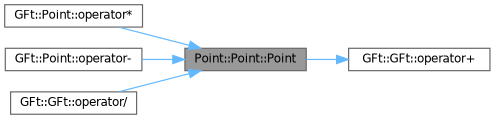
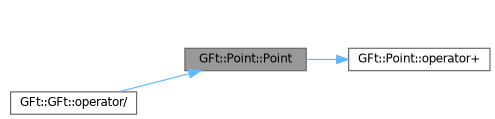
  digraph {
    rankdir=RL
    node [color=grey40 fillcolor=white fontname=Helvetica fontsize=10 shape=box style=filled]
    edge [color=steelblue1 dir=back fontname=Helvetica fontsize=10 labelfontname=Helvetica labelfontsize=10 style=solid]
-   n1 [color=gray40 fillcolor=grey60 fontcolor=black height=0.2 label="Point::Point::Point" width=0.4]
-   n2 [height=0.2 label="GFt::Point::operator*" width=0.4]
-   n3 [height=0.2 label="GFt::Point::operator-" width=0.4]
+   n1 [color=gray40 fillcolor=grey60 fontcolor=black height=0.2 label="GFt::Point::Point" width=0.4]
    n4 [height=0.2 label="GFt::GFt::operator/" width=0.4]
-   n5 [height=0.2 label="GFt::GFt::operator+" width=0.4]
-   n1 -> n2
-   n1 -> n3
+   n5 [height=0.2 label="GFt::Point::operator+" width=0.4]
    n1 -> n4
    n5 -> n1
  }
